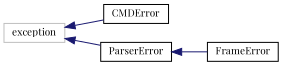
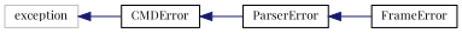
  digraph {
    fontname="Playfair Display"
    rankdir=LR
    node [color=black fillcolor=white fontname="Playfair Display" fontsize=10 shape=record style=filled]
    edge [color=midnightblue dir=back fontname="Playfair Display" fontsize=10 labelfontname=Helvetica labelfontsize=10 style=solid]
    n1 [color=grey75 height=0.2 label=exception width=0.4]
    n2 [height=0.2 label=CMDError width=0.4]
    n3 [height=0.2 label=ParserError width=0.4]
    n4 [height=0.2 label=FrameError width=0.4]
    n1 -> n2
-   n1 -> n3
+   n2 -> n3
    n3 -> n4
  }
